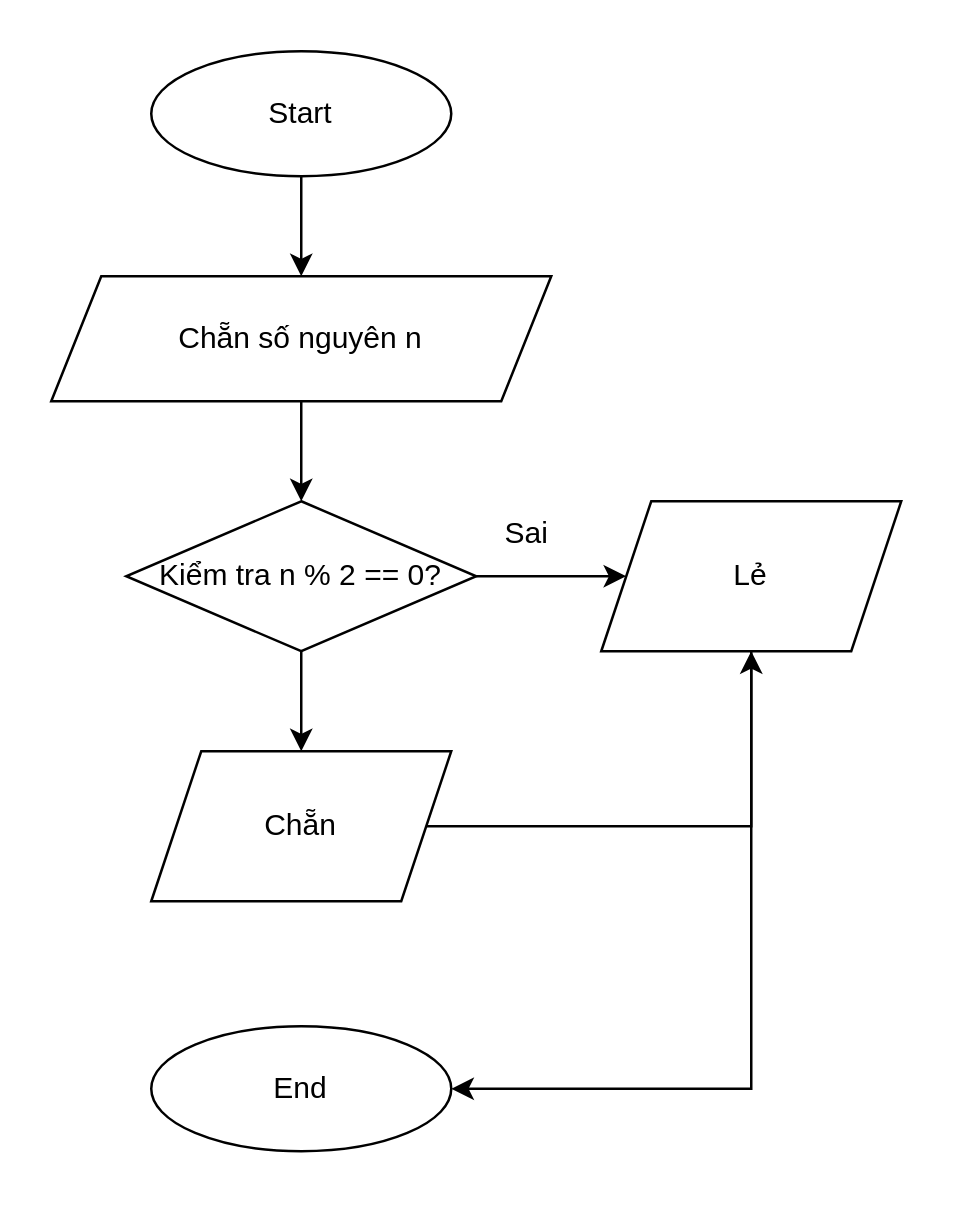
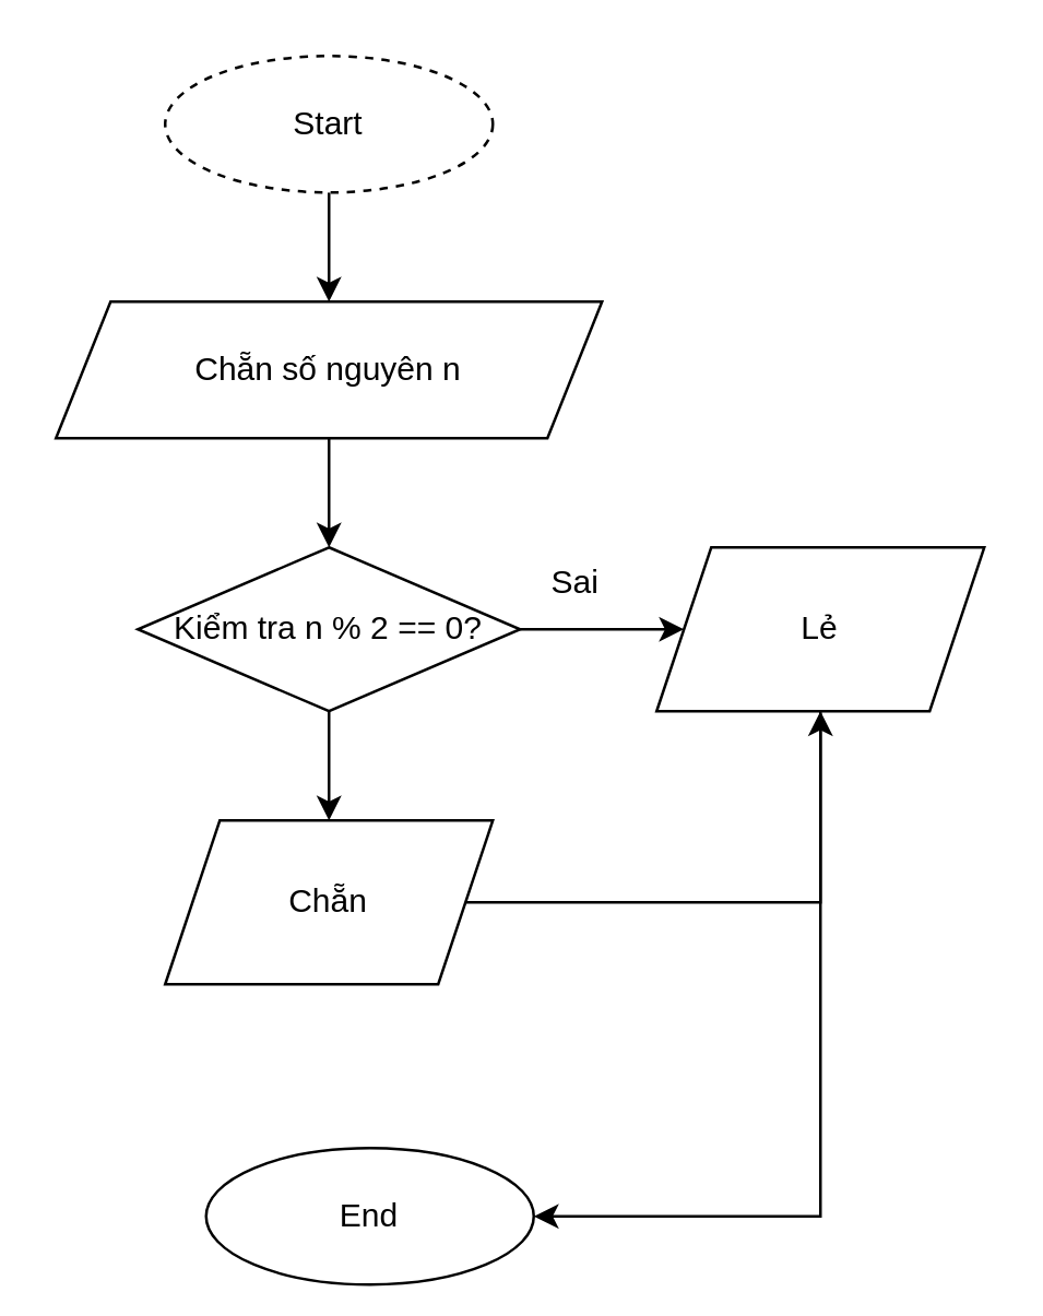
  <mxCell id="0" />
  <mxCell id="1" parent="0" />
  <mxCell id="2" value="" style="edgeStyle=orthogonalEdgeStyle;rounded=0;orthogonalLoop=1;jettySize=auto;html=1;" edge="1" parent="1" source="3" target="5"><mxGeometry relative="1" as="geometry" /></mxCell>
- <mxCell id="3" value="Start" style="ellipse;whiteSpace=wrap;html=1;" vertex="1" parent="1"><mxGeometry x="60" y="20" width="120" height="50" as="geometry" /></mxCell>
+ <mxCell id="3" value="Start" style="ellipse;whiteSpace=wrap;html=1;dashed=1;" vertex="1" parent="1"><mxGeometry x="60" y="20" width="120" height="50" as="geometry" /></mxCell>
  <mxCell id="4" value="" style="edgeStyle=orthogonalEdgeStyle;rounded=0;orthogonalLoop=1;jettySize=auto;html=1;" edge="1" parent="1" source="5" target="8"><mxGeometry relative="1" as="geometry" /></mxCell>
  <mxCell id="5" value="Chẵn số nguyên n" style="shape=parallelogram;perimeter=parallelogramPerimeter;whiteSpace=wrap;html=1;fixedSize=1;" vertex="1" parent="1"><mxGeometry x="20" y="110" width="200" height="50" as="geometry" /></mxCell>
  <mxCell id="6" value="" style="edgeStyle=orthogonalEdgeStyle;rounded=0;orthogonalLoop=1;jettySize=auto;html=1;" edge="1" parent="1" source="8" target="10"><mxGeometry relative="1" as="geometry" /></mxCell>
  <mxCell id="7" value="" style="edgeStyle=orthogonalEdgeStyle;rounded=0;orthogonalLoop=1;jettySize=auto;html=1;" edge="1" parent="1" source="8" target="13"><mxGeometry relative="1" as="geometry" /></mxCell>
  <mxCell id="8" value="Kiểm tra n % 2 == 0?" style="rhombus;whiteSpace=wrap;html=1;" vertex="1" parent="1"><mxGeometry x="50" y="200" width="140" height="60" as="geometry" /></mxCell>
  <mxCell id="9" style="edgeStyle=orthogonalEdgeStyle;rounded=0;orthogonalLoop=1;jettySize=auto;html=1;exitX=0.5;exitY=1;exitDx=0;exitDy=0;entryX=1;entryY=0.5;entryDx=0;entryDy=0;" edge="1" parent="1" source="10" target="14"><mxGeometry relative="1" as="geometry" /></mxCell>
  <mxCell id="10" value="Lẻ" style="shape=parallelogram;perimeter=parallelogramPerimeter;whiteSpace=wrap;html=1;fixedSize=1;" vertex="1" parent="1"><mxGeometry x="240" y="200" width="120" height="60" as="geometry" /></mxCell>
  <mxCell id="11" value="Sai" style="text;html=1;align=center;verticalAlign=middle;resizable=0;points=[];autosize=1;strokeColor=none;fillColor=none;" vertex="1" parent="1"><mxGeometry x="190" y="198" width="40" height="30" as="geometry" /></mxCell>
  <mxCell id="12" value="" style="edgeStyle=orthogonalEdgeStyle;rounded=0;orthogonalLoop=1;jettySize=auto;html=1;" edge="1" parent="1" source="13" target="10"><mxGeometry relative="1" as="geometry" /></mxCell>
  <mxCell id="13" value="Chẵn" style="shape=parallelogram;perimeter=parallelogramPerimeter;whiteSpace=wrap;html=1;fixedSize=1;" vertex="1" parent="1"><mxGeometry x="60" y="300" width="120" height="60" as="geometry" /></mxCell>
- <mxCell id="14" value="End" style="ellipse;whiteSpace=wrap;html=1;" vertex="1" parent="1"><mxGeometry x="60" y="410" width="120" height="50" as="geometry" /></mxCell>
+ <mxCell id="14" value="End" style="ellipse;whiteSpace=wrap;html=1;" vertex="1" parent="1"><mxGeometry x="75" y="420" width="120" height="50" as="geometry" /></mxCell>
